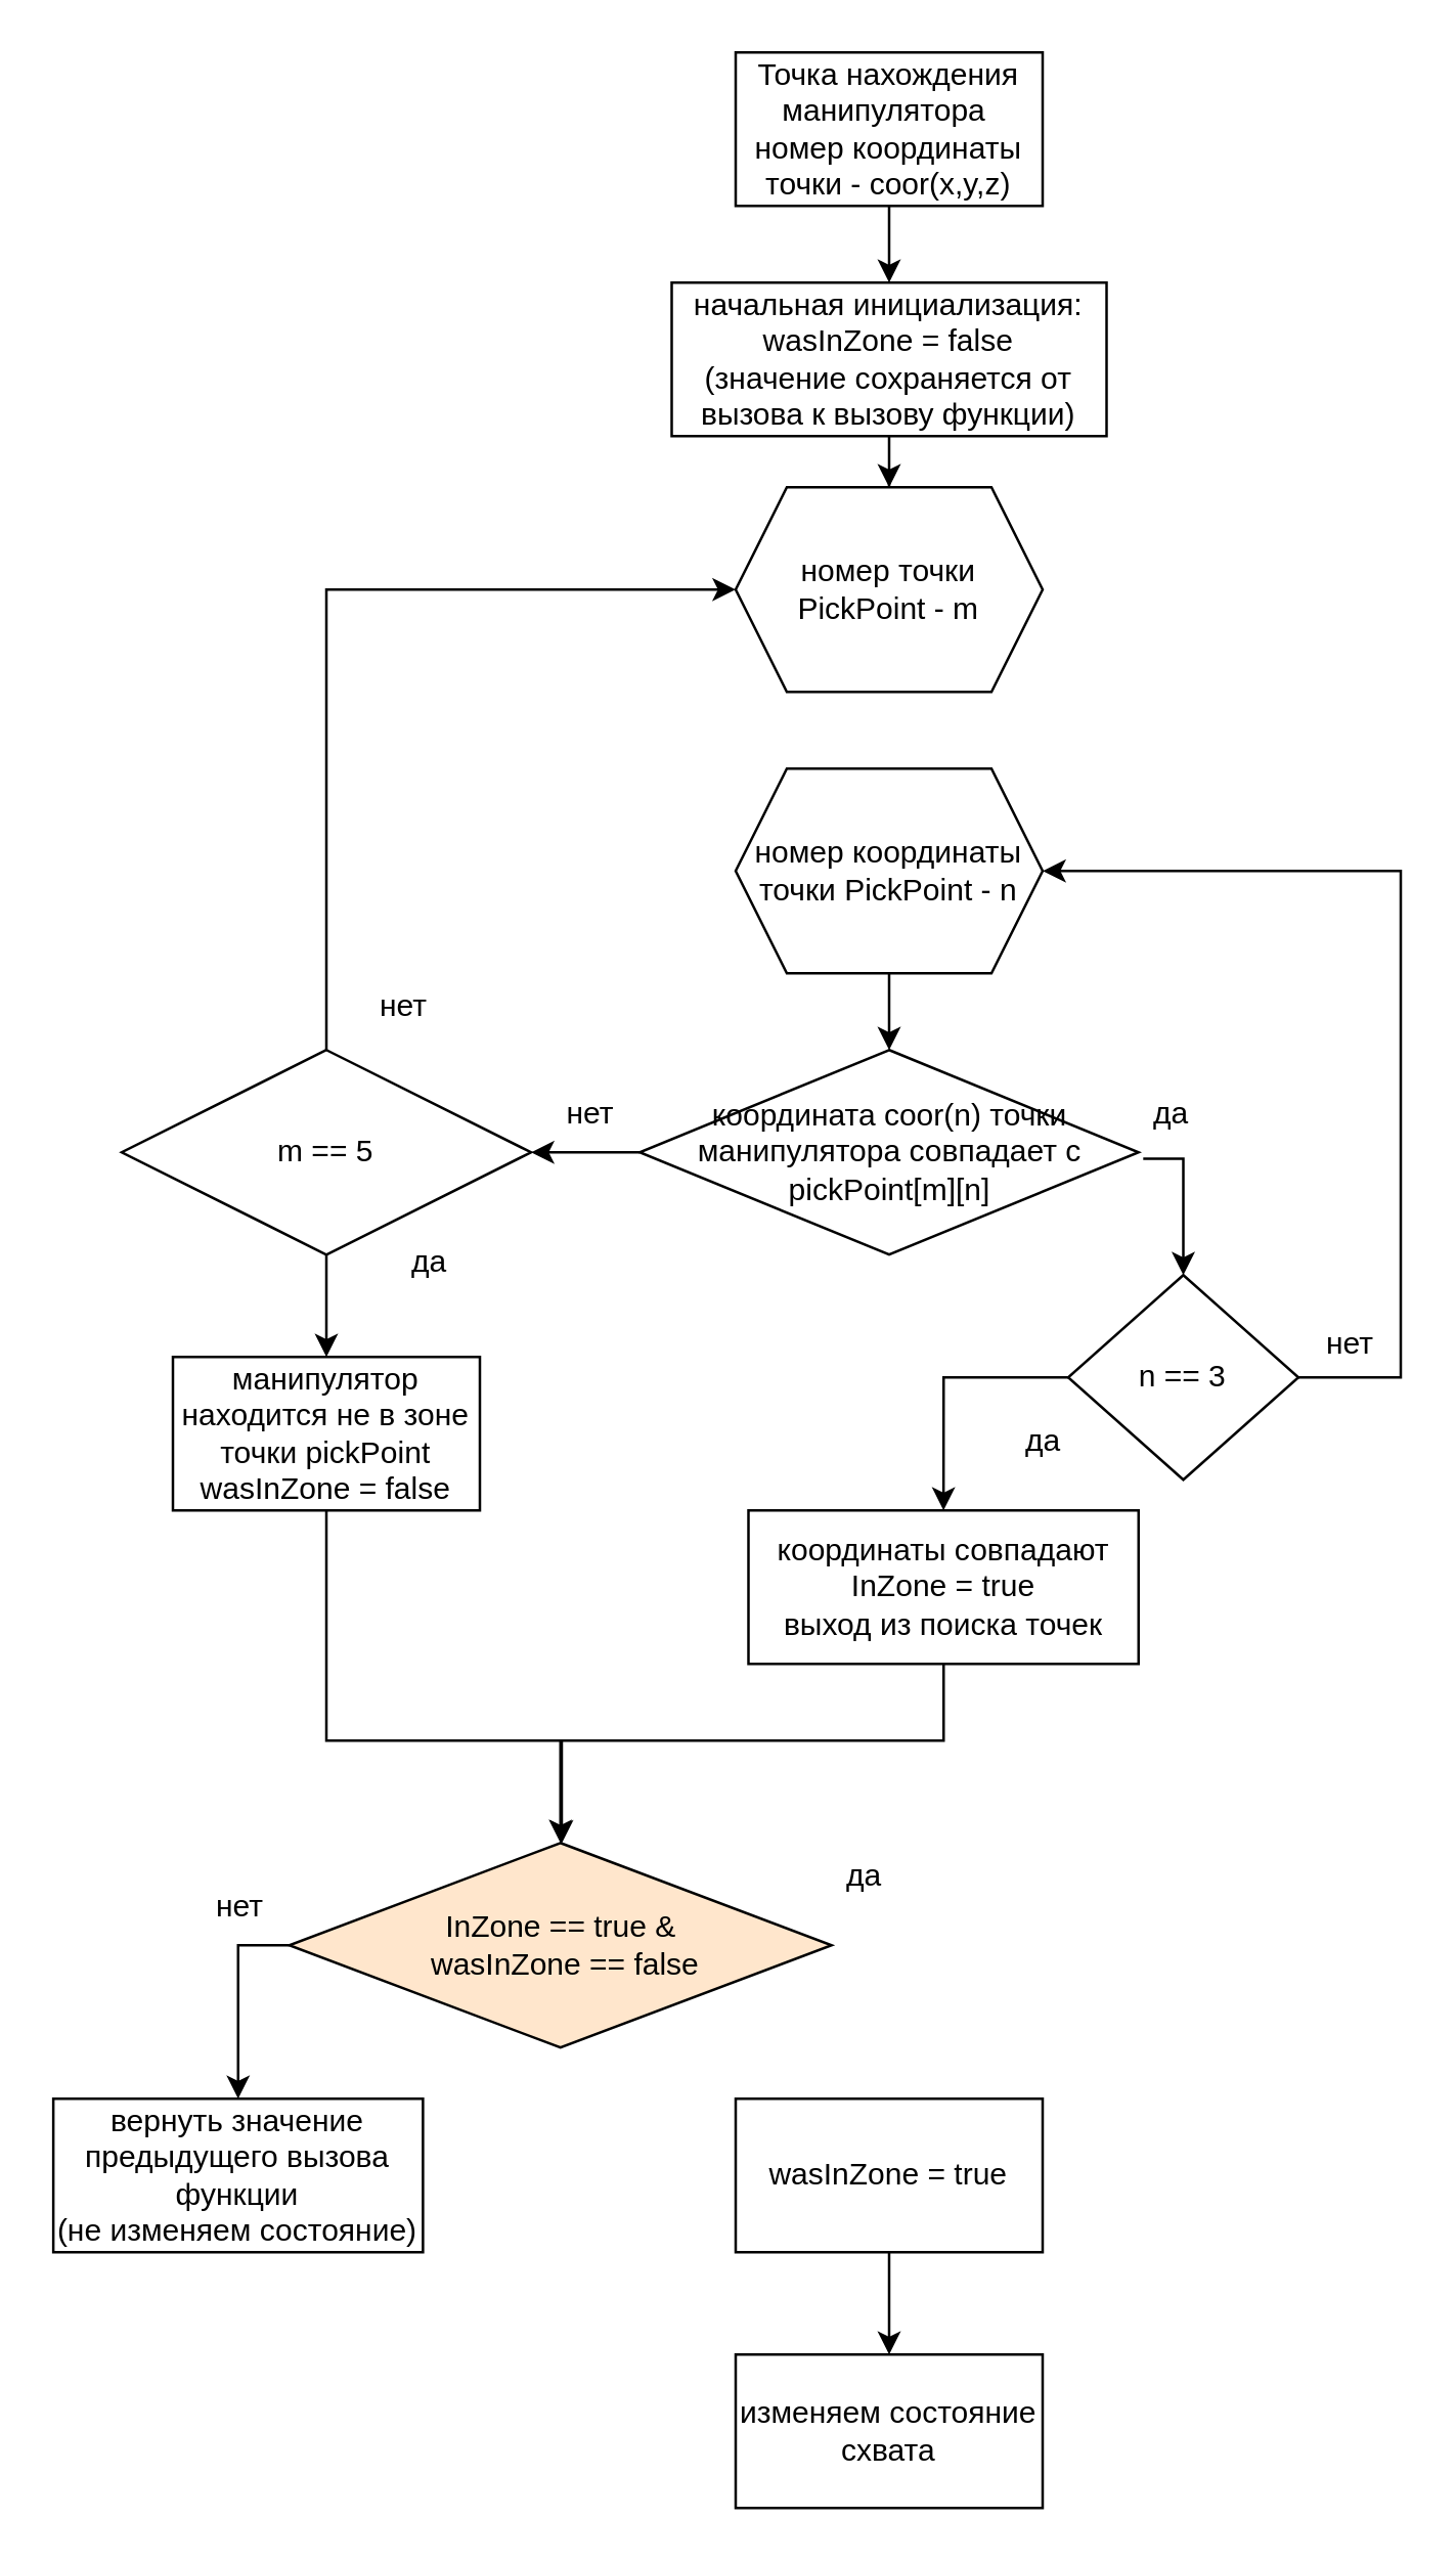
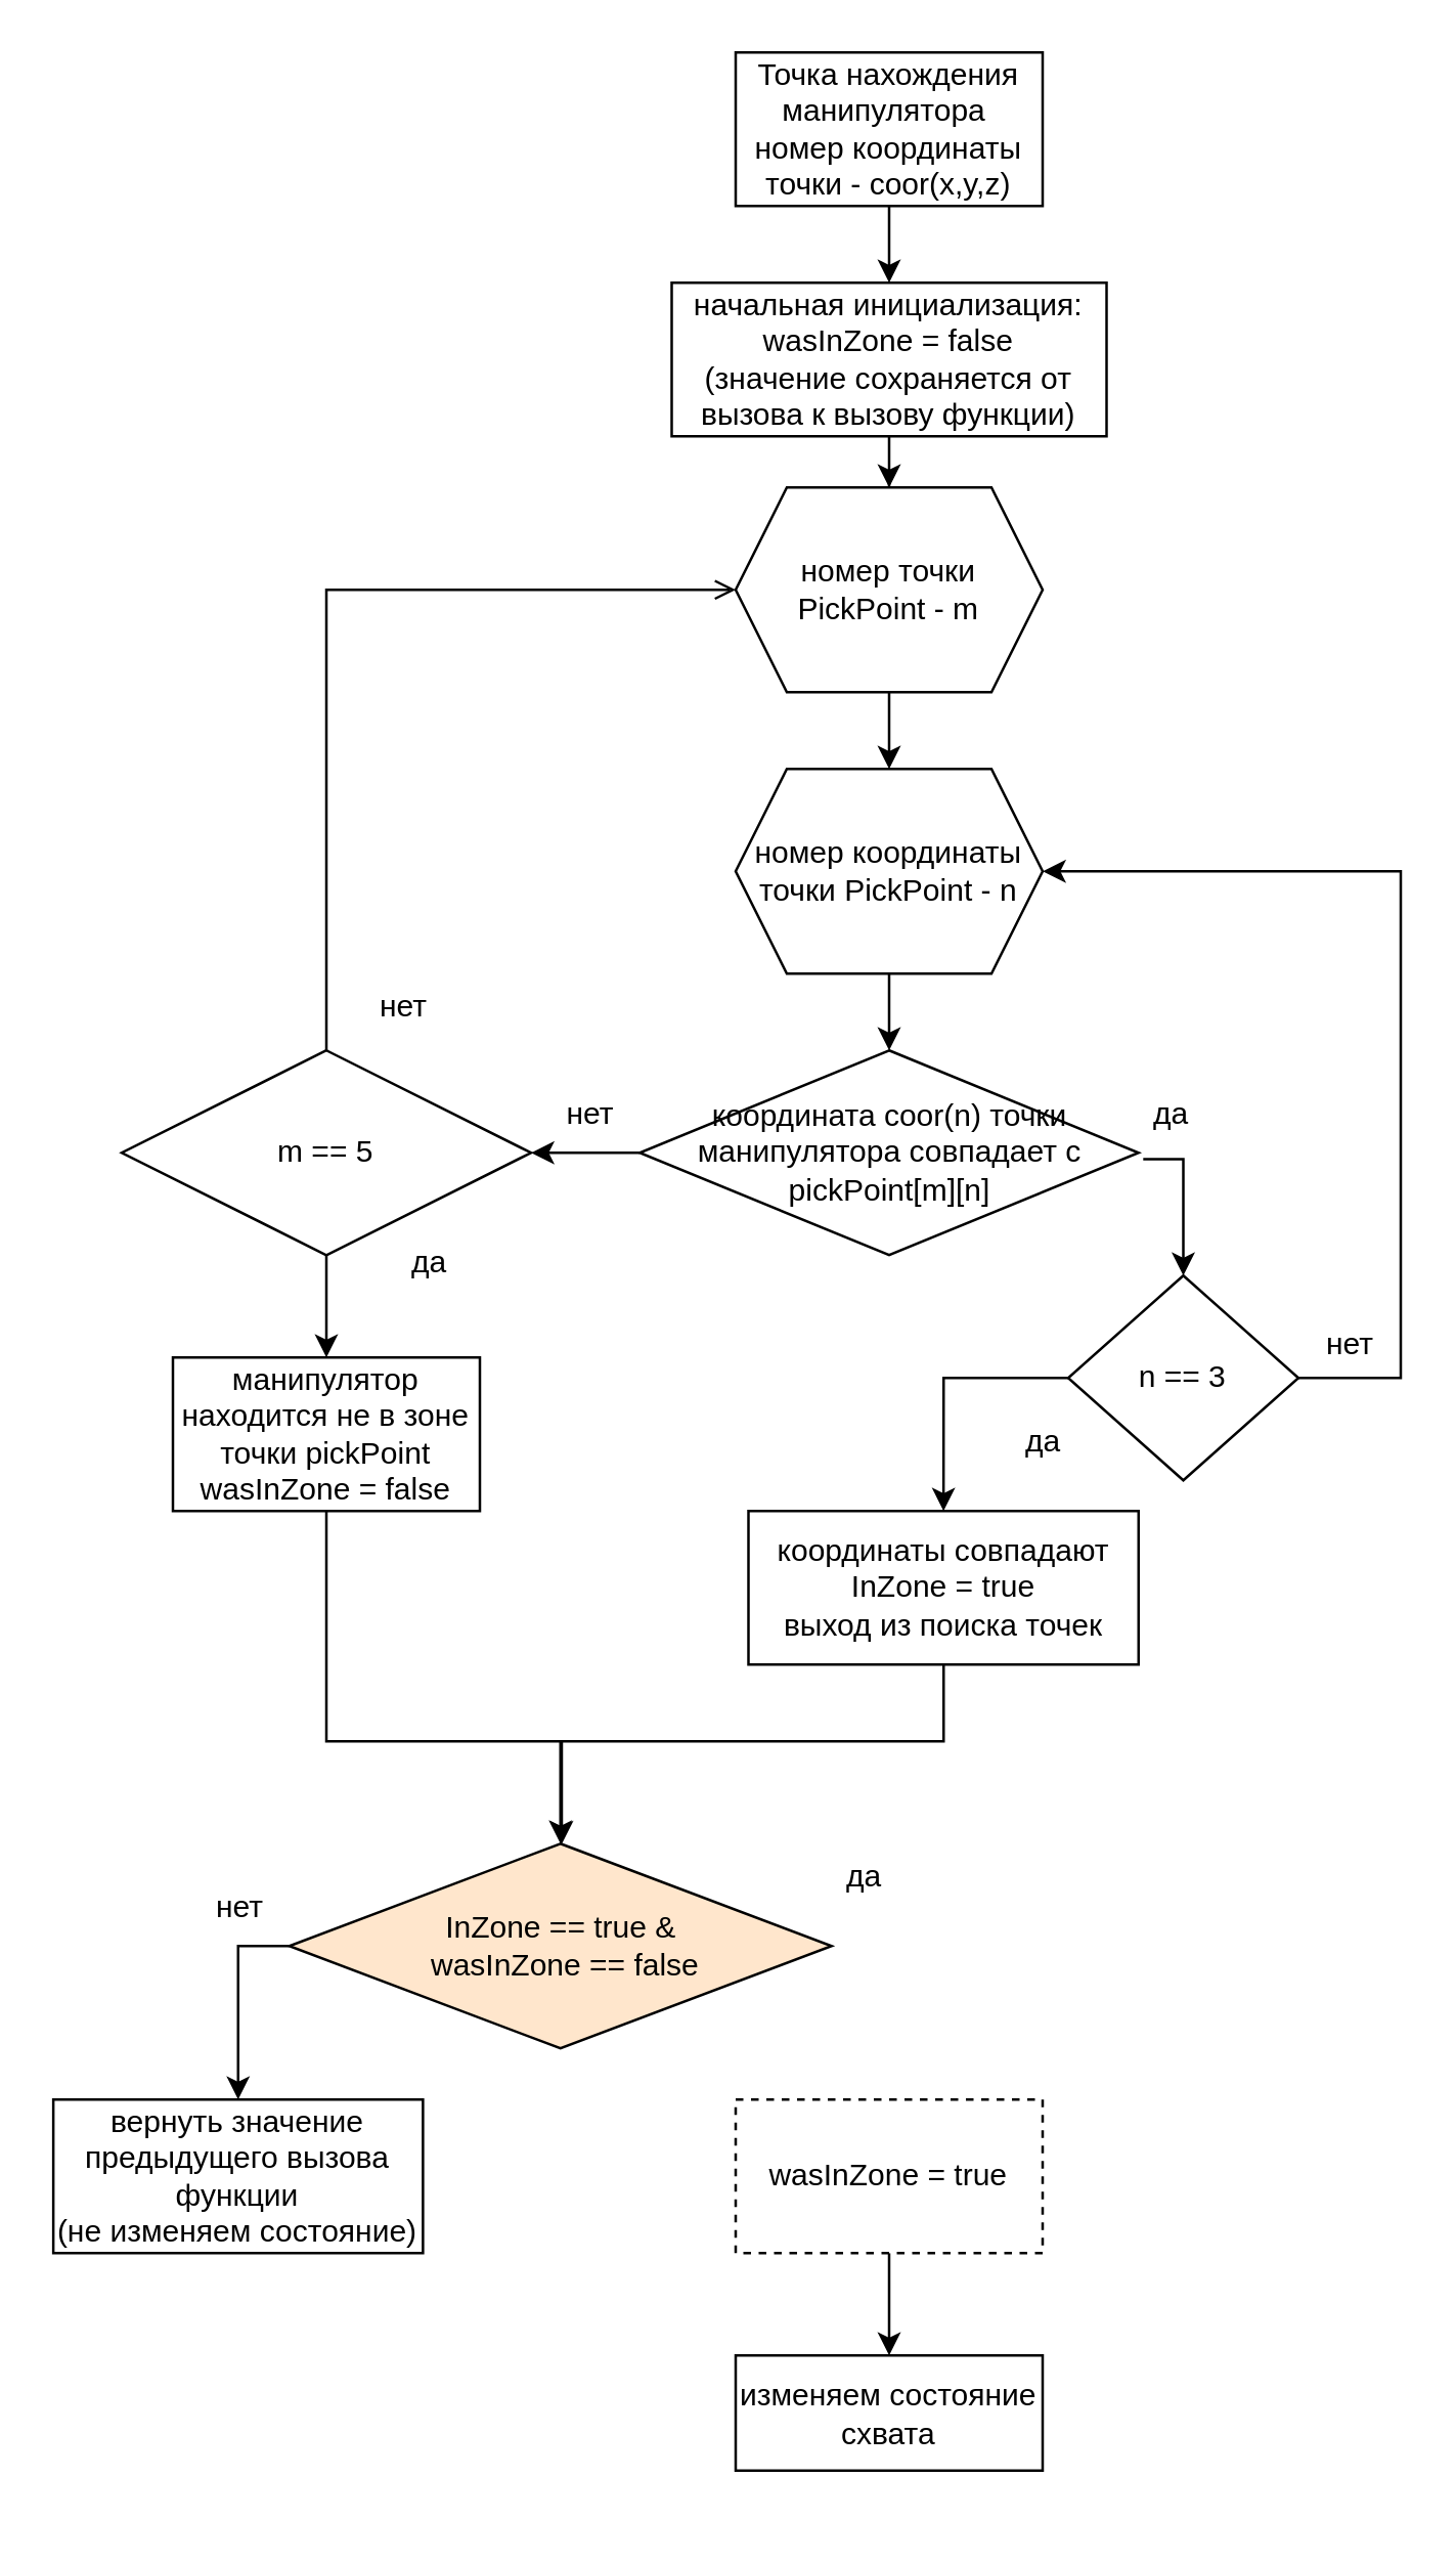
  <mxCell id="0" />
  <mxCell id="1" parent="0" />
- <mxCell id="2" style="edgeStyle=orthogonalEdgeStyle;rounded=0;orthogonalLoop=1;jettySize=auto;html=1;entryX=0;entryY=0.5;entryDx=0;entryDy=0;exitX=0.5;exitY=0;exitDx=0;exitDy=0;" parent="1" source="25" target="10" edge="1"><mxGeometry relative="1" as="geometry"><Array as="points"><mxPoint x="127" y="230" /></Array></mxGeometry></mxCell>
+ <mxCell id="2" style="edgeStyle=orthogonalEdgeStyle;rounded=0;orthogonalLoop=1;jettySize=auto;html=1;entryX=0;entryY=0.5;entryDx=0;entryDy=0;exitX=0.5;exitY=0;exitDx=0;exitDy=0;endArrow=open;" parent="1" source="25" target="10" edge="1"><mxGeometry relative="1" as="geometry"><Array as="points"><mxPoint x="127" y="230" /></Array></mxGeometry></mxCell>
  <mxCell id="3" style="edgeStyle=orthogonalEdgeStyle;rounded=0;orthogonalLoop=1;jettySize=auto;html=1;entryX=1;entryY=0.5;entryDx=0;entryDy=0;" parent="1" source="4" target="25" edge="1"><mxGeometry relative="1" as="geometry" /></mxCell>
  <mxCell id="4" value="координата coor(n) точки манипулятора совпадает с pickPoint[m][n]" style="rhombus;whiteSpace=wrap;html=1;" parent="1" vertex="1"><mxGeometry x="249.5" y="410" width="195" height="80" as="geometry" /></mxCell>
  <mxCell id="5" value="" style="edgeStyle=orthogonalEdgeStyle;rounded=0;orthogonalLoop=1;jettySize=auto;html=1;" parent="1" source="6" target="4" edge="1"><mxGeometry relative="1" as="geometry" /></mxCell>
  <mxCell id="6" value="номер координаты точки PickPoint - n" style="shape=hexagon;perimeter=hexagonPerimeter2;whiteSpace=wrap;html=1;fixedSize=1;" parent="1" vertex="1"><mxGeometry x="287" y="300" width="120" height="80" as="geometry" /></mxCell>
  <mxCell id="7" value="да" style="text;html=1;align=center;verticalAlign=middle;resizable=0;points=[];autosize=1;strokeColor=none;fillColor=none;" parent="1" vertex="1"><mxGeometry x="437" y="420" width="40" height="30" as="geometry" /></mxCell>
  <mxCell id="8" value="нет" style="text;html=1;align=center;verticalAlign=middle;resizable=0;points=[];autosize=1;strokeColor=none;fillColor=none;" parent="1" vertex="1"><mxGeometry x="209.5" y="420" width="40" height="30" as="geometry" /></mxCell>
+ <mxCell id="9" value="" style="edgeStyle=orthogonalEdgeStyle;rounded=0;orthogonalLoop=1;jettySize=auto;html=1;entryX=0.5;entryY=0;entryDx=0;entryDy=0;" parent="1" source="10" target="6" edge="1"><mxGeometry relative="1" as="geometry"><mxPoint x="347" y="300" as="targetPoint" /></mxGeometry></mxCell>
  <mxCell id="10" value="номер точки PickPoint - m" style="shape=hexagon;perimeter=hexagonPerimeter2;whiteSpace=wrap;html=1;fixedSize=1;" parent="1" vertex="1"><mxGeometry x="287" y="190" width="120" height="80" as="geometry" /></mxCell>
  <mxCell id="11" value="" style="edgeStyle=orthogonalEdgeStyle;rounded=0;orthogonalLoop=1;jettySize=auto;html=1;" edge="1" parent="1" source="12" target="36"><mxGeometry relative="1" as="geometry" /></mxCell>
  <mxCell id="12" value="Точка нахождения манипулятора&amp;nbsp;&lt;div&gt;номер координаты точки - coor(x,y,z)&lt;/div&gt;" style="rounded=0;whiteSpace=wrap;html=1;" parent="1" vertex="1"><mxGeometry x="287" y="20" width="120" height="60" as="geometry" /></mxCell>
- <mxCell id="13" value="изменяем состояние схвата" style="rounded=0;whiteSpace=wrap;html=1;" parent="1" vertex="1"><mxGeometry x="287" y="920" width="120" height="60" as="geometry" /></mxCell>
+ <mxCell id="13" value="изменяем состояние схвата" style="rounded=0;whiteSpace=wrap;html=1;" parent="1" vertex="1"><mxGeometry x="287" y="920" width="120" height="45" as="geometry" /></mxCell>
  <mxCell id="14" value="" style="edgeStyle=orthogonalEdgeStyle;rounded=0;orthogonalLoop=1;jettySize=auto;html=1;exitX=0.233;exitY=1.083;exitDx=0;exitDy=0;exitPerimeter=0;entryX=0.5;entryY=0;entryDx=0;entryDy=0;" parent="1" source="7" target="16" edge="1"><mxGeometry relative="1" as="geometry"><mxPoint x="446" y="452" as="sourcePoint" /><mxPoint x="347" y="550" as="targetPoint" /><Array as="points"><mxPoint x="462" y="453" /></Array></mxGeometry></mxCell>
  <mxCell id="15" style="edgeStyle=orthogonalEdgeStyle;rounded=0;orthogonalLoop=1;jettySize=auto;html=1;entryX=0.5;entryY=0;entryDx=0;entryDy=0;exitX=0;exitY=0.5;exitDx=0;exitDy=0;" parent="1" source="16" target="21" edge="1"><mxGeometry relative="1" as="geometry" /></mxCell>
  <mxCell id="16" value="n == 3" style="rhombus;whiteSpace=wrap;html=1;" parent="1" vertex="1"><mxGeometry x="417" y="498" width="90" height="80" as="geometry" /></mxCell>
  <mxCell id="17" style="edgeStyle=orthogonalEdgeStyle;rounded=0;orthogonalLoop=1;jettySize=auto;html=1;entryX=1;entryY=0.5;entryDx=0;entryDy=0;exitX=1;exitY=0.5;exitDx=0;exitDy=0;" parent="1" source="16" target="6" edge="1"><mxGeometry relative="1" as="geometry"><mxPoint x="407" y="580" as="sourcePoint" /><Array as="points"><mxPoint x="547" y="538" /><mxPoint x="547" y="340" /></Array></mxGeometry></mxCell>
  <mxCell id="18" value="нет" style="text;html=1;align=center;verticalAlign=middle;resizable=0;points=[];autosize=1;strokeColor=none;fillColor=none;" parent="1" vertex="1"><mxGeometry x="507" y="510" width="40" height="30" as="geometry" /></mxCell>
  <mxCell id="19" value="да" style="text;html=1;align=center;verticalAlign=middle;resizable=0;points=[];autosize=1;strokeColor=none;fillColor=none;" parent="1" vertex="1"><mxGeometry x="387" y="548" width="40" height="30" as="geometry" /></mxCell>
  <mxCell id="20" value="" style="edgeStyle=orthogonalEdgeStyle;rounded=0;orthogonalLoop=1;jettySize=auto;html=1;" parent="1" source="21" target="23" edge="1"><mxGeometry relative="1" as="geometry"><Array as="points"><mxPoint x="368" y="680" /><mxPoint x="219" y="680" /></Array></mxGeometry></mxCell>
  <mxCell id="21" value="координаты совпадают&lt;div&gt;InZone = true&lt;/div&gt;&lt;div&gt;выход из поиска точек&lt;/div&gt;" style="rounded=0;whiteSpace=wrap;html=1;" parent="1" vertex="1"><mxGeometry x="292" y="590" width="152.5" height="60" as="geometry" /></mxCell>
  <mxCell id="22" style="edgeStyle=orthogonalEdgeStyle;rounded=0;orthogonalLoop=1;jettySize=auto;html=1;entryX=0.5;entryY=0;entryDx=0;entryDy=0;exitX=0;exitY=0.5;exitDx=0;exitDy=0;" edge="1" parent="1" source="23" target="32"><mxGeometry relative="1" as="geometry" /></mxCell>
  <mxCell id="23" value="InZone == true &amp;amp;&lt;div&gt;&amp;nbsp;wasInZone == false&lt;/div&gt;" style="rhombus;whiteSpace=wrap;html=1;fillColor=#ffe6cc;" parent="1" vertex="1"><mxGeometry x="112.5" y="720" width="212" height="80" as="geometry" /></mxCell>
  <mxCell id="24" value="" style="edgeStyle=orthogonalEdgeStyle;rounded=0;orthogonalLoop=1;jettySize=auto;html=1;" parent="1" source="25" target="29" edge="1"><mxGeometry relative="1" as="geometry" /></mxCell>
  <mxCell id="25" value="m == 5" style="rhombus;whiteSpace=wrap;html=1;" parent="1" vertex="1"><mxGeometry x="47" y="410" width="160" height="80" as="geometry" /></mxCell>
  <mxCell id="26" value="нет" style="text;html=1;align=center;verticalAlign=middle;resizable=0;points=[];autosize=1;strokeColor=none;fillColor=none;" parent="1" vertex="1"><mxGeometry x="137" y="378" width="40" height="30" as="geometry" /></mxCell>
  <mxCell id="27" value="да" style="text;html=1;align=center;verticalAlign=middle;resizable=0;points=[];autosize=1;strokeColor=none;fillColor=none;" parent="1" vertex="1"><mxGeometry x="147" y="478" width="40" height="30" as="geometry" /></mxCell>
  <mxCell id="28" style="edgeStyle=orthogonalEdgeStyle;rounded=0;orthogonalLoop=1;jettySize=auto;html=1;entryX=0.5;entryY=0;entryDx=0;entryDy=0;" edge="1" parent="1" source="29" target="23"><mxGeometry relative="1" as="geometry"><Array as="points"><mxPoint x="127" y="680" /><mxPoint x="219" y="680" /></Array></mxGeometry></mxCell>
  <mxCell id="29" value="манипулятор находится не в зоне точки pickPoint&lt;div&gt;wasInZone = false&lt;/div&gt;" style="rounded=0;whiteSpace=wrap;html=1;" parent="1" vertex="1"><mxGeometry x="67" y="530" width="120" height="60" as="geometry" /></mxCell>
  <mxCell id="30" value="" style="edgeStyle=orthogonalEdgeStyle;rounded=0;orthogonalLoop=1;jettySize=auto;html=1;" edge="1" parent="1" source="31" target="13"><mxGeometry relative="1" as="geometry" /></mxCell>
- <mxCell id="31" value="wasInZone = true" style="rounded=0;whiteSpace=wrap;html=1;" vertex="1" parent="1"><mxGeometry x="287" y="820" width="120" height="60" as="geometry" /></mxCell>
+ <mxCell id="31" value="wasInZone = true" style="rounded=0;whiteSpace=wrap;html=1;dashed=1;" vertex="1" parent="1"><mxGeometry x="287" y="820" width="120" height="60" as="geometry" /></mxCell>
  <mxCell id="32" value="вернуть значение предыдущего вызова функции&lt;div&gt;(не изменяем состояние)&lt;/div&gt;" style="rounded=0;whiteSpace=wrap;html=1;" vertex="1" parent="1"><mxGeometry x="20.25" y="820" width="144.5" height="60" as="geometry" /></mxCell>
  <mxCell id="33" value="да" style="text;html=1;align=center;verticalAlign=middle;resizable=0;points=[];autosize=1;strokeColor=none;fillColor=none;" vertex="1" parent="1"><mxGeometry x="317" y="718" width="40" height="30" as="geometry" /></mxCell>
  <mxCell id="34" value="нет" style="text;html=1;align=center;verticalAlign=middle;resizable=0;points=[];autosize=1;strokeColor=none;fillColor=none;" vertex="1" parent="1"><mxGeometry x="72.5" y="730" width="40" height="30" as="geometry" /></mxCell>
  <mxCell id="35" value="" style="edgeStyle=orthogonalEdgeStyle;rounded=0;orthogonalLoop=1;jettySize=auto;html=1;" edge="1" parent="1" source="36" target="10"><mxGeometry relative="1" as="geometry" /></mxCell>
  <mxCell id="36" value="начальная инициализация: wasInZone = false&lt;div&gt;(значение сохраняется от вызова к вызову функции)&lt;/div&gt;" style="rounded=0;whiteSpace=wrap;html=1;" vertex="1" parent="1"><mxGeometry x="262" y="110" width="170" height="60" as="geometry" /></mxCell>
